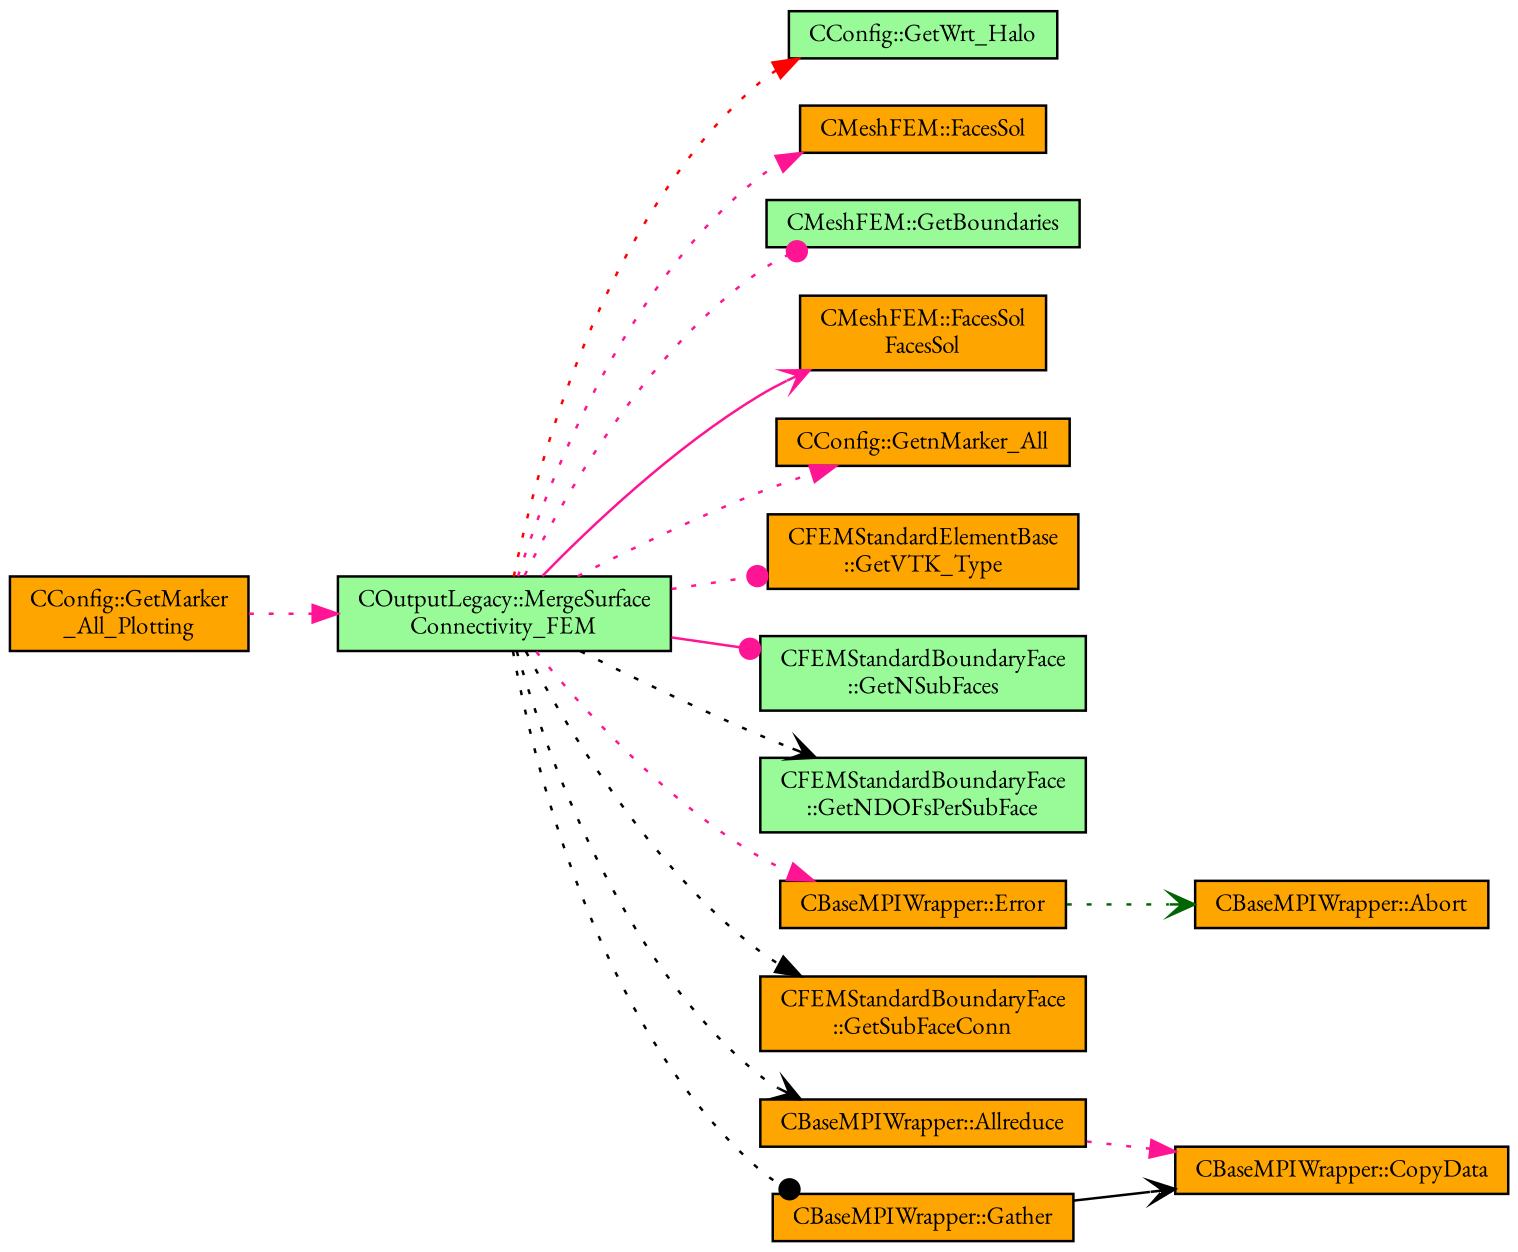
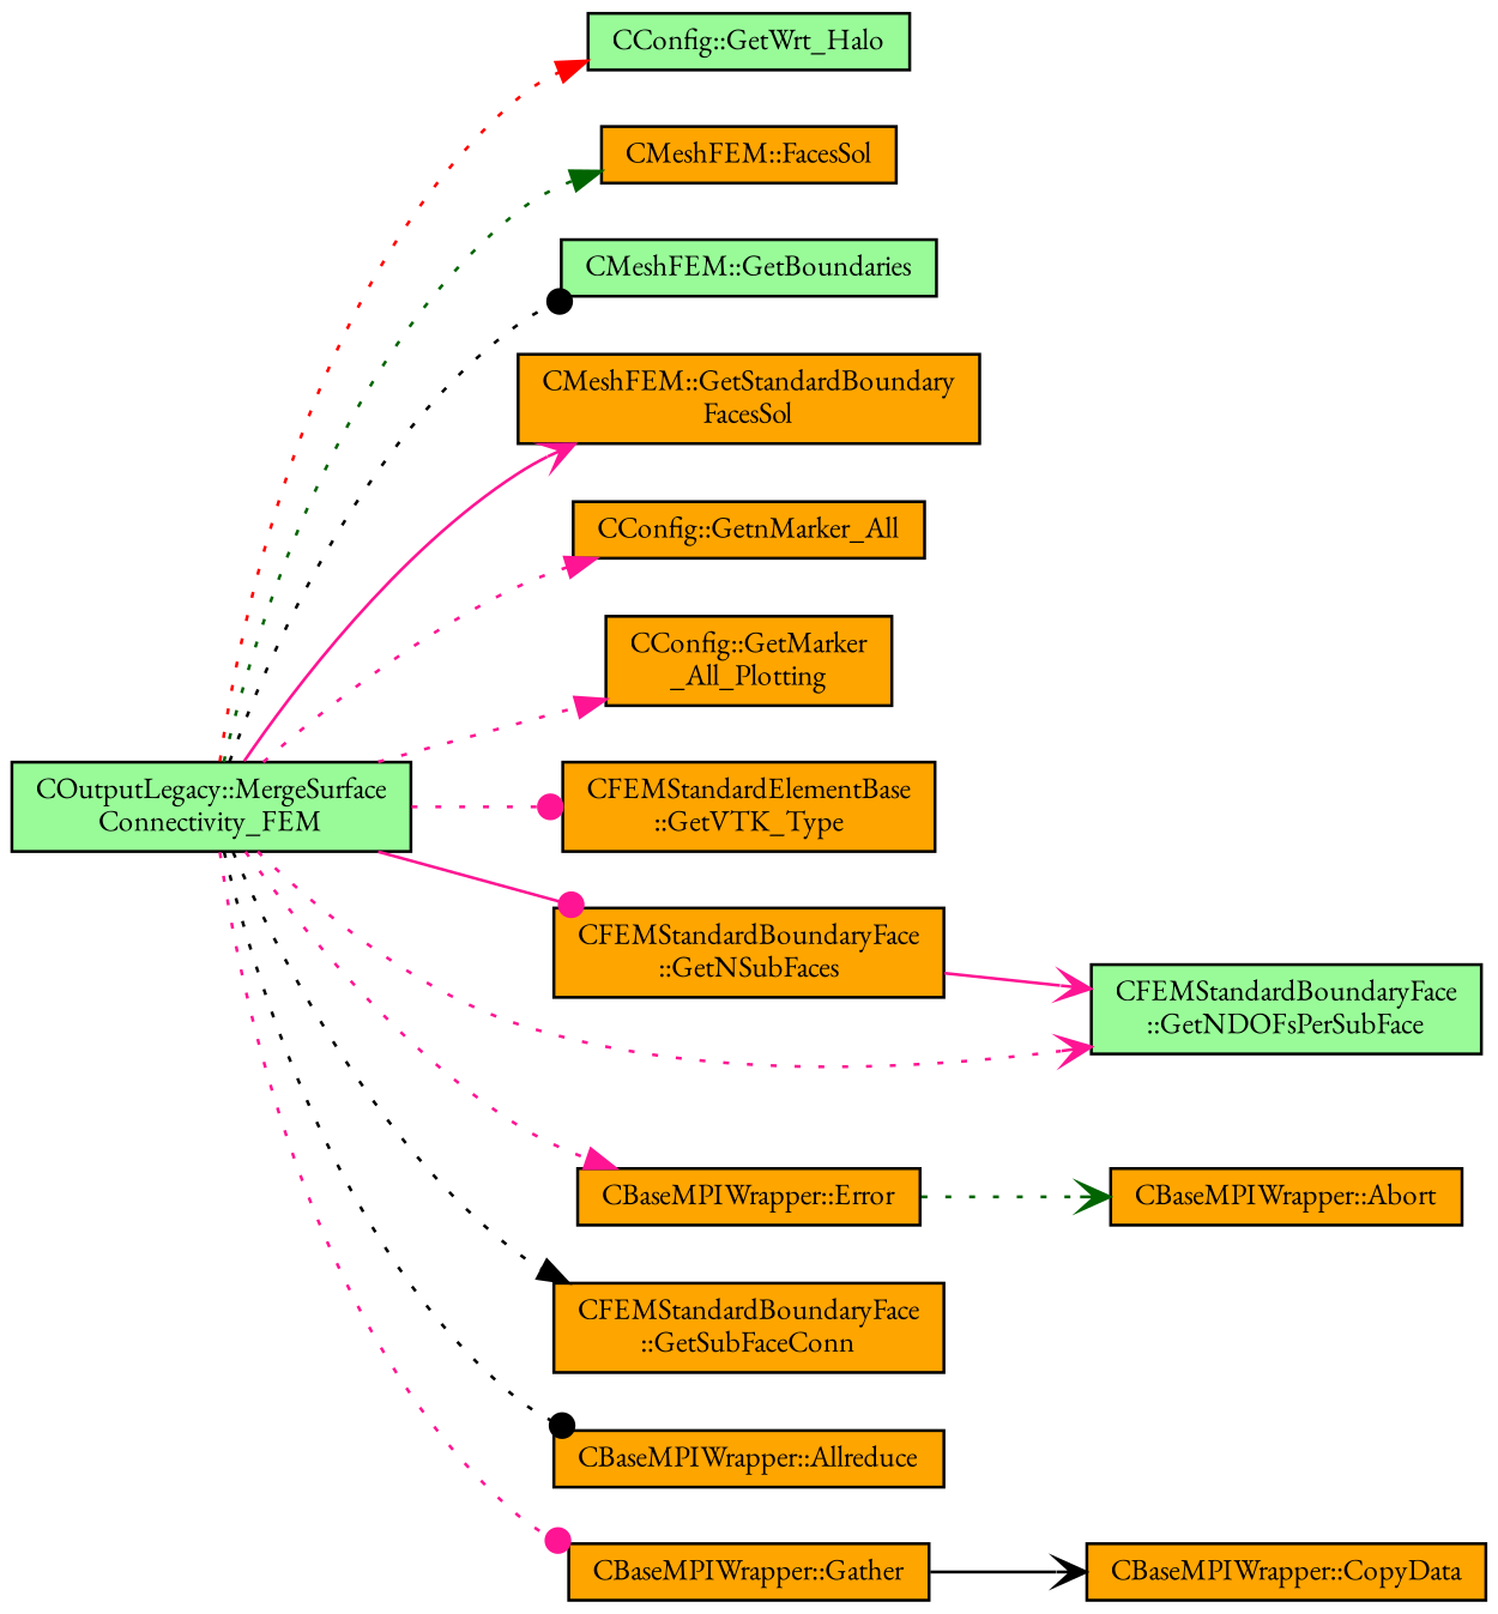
  digraph {
    fontname="EB Garamond"
    rankdir=LR
    node [color=black fillcolor=orange fontname="EB Garamond" fontsize=10 shape=record style=filled]
    edge [arrowhead=normal color=deeppink fontname="EB Garamond" fontsize=10 labelfontname=Helvetica labelfontsize=10 style=dotted]
    n1 [fillcolor=palegreen fontcolor=black height=0.2 label="COutputLegacy::MergeSurface\lConnectivity_FEM" width=0.4]
    n2 [fillcolor=palegreen height=0.2 label="CConfig::GetWrt_Halo" width=0.4]
    n3 [height=0.2 label="CMeshFEM::FacesSol" width=0.4]
    n4 [fillcolor=palegreen height=0.2 label="CMeshFEM::GetBoundaries" width=0.4]
-   n5 [height=0.2 label="CMeshFEM::FacesSol\lFacesSol" width=0.4]
+   n5 [height=0.2 label="CMeshFEM::GetStandardBoundary\lFacesSol" width=0.4]
    n6 [height=0.2 label="CConfig::GetnMarker_All" width=0.4]
    n7 [height=0.2 label="CConfig::GetMarker\l_All_Plotting" width=0.4]
    n8 [height=0.2 label="CFEMStandardElementBase\l::GetVTK_Type" width=0.4]
-   n9 [fillcolor=palegreen height=0.2 label="CFEMStandardBoundaryFace\l::GetNSubFaces" width=0.4]
+   n9 [height=0.2 label="CFEMStandardBoundaryFace\l::GetNSubFaces" width=0.4]
    n10 [fillcolor=palegreen height=0.2 label="CFEMStandardBoundaryFace\l::GetNDOFsPerSubFace" width=0.4]
    n11 [height=0.2 label="CBaseMPIWrapper::Error" width=0.4]
    n12 [height=0.2 label="CFEMStandardBoundaryFace\l::GetSubFaceConn" width=0.4]
    n13 [height=0.2 label="CBaseMPIWrapper::Allreduce" width=0.4]
    n14 [height=0.2 label="CBaseMPIWrapper::Gather" width=0.4]
    n15 [height=0.2 label="CBaseMPIWrapper::Abort" width=0.4]
    n16 [height=0.2 label="CBaseMPIWrapper::CopyData" width=0.4]
    n1 -> n2 [color=red]
-   n1 -> n3
-   n1 -> n4 [arrowhead=dot]
+   n1 -> n3 [color=darkgreen]
+   n1 -> n4 [arrowhead=dot color=black]
    n1 -> n5 [arrowhead=vee style=solid]
    n1 -> n6
-   n7 -> n1
+   n1 -> n7
    n1 -> n8 [arrowhead=dot]
    n1 -> n9 [arrowhead=dot style=solid]
-   n1 -> n10 [arrowhead=vee color=black]
+   n1 -> n10 [arrowhead=vee]
    n1 -> n11
    n1 -> n12 [color=black]
-   n1 -> n13 [arrowhead=vee color=black]
-   n1 -> n14 [arrowhead=dot color=black]
+   n1 -> n13 [arrowhead=dot color=black]
+   n1 -> n14 [arrowhead=dot]
+   n9 -> n10 [arrowhead=vee style=solid]
    n11 -> n15 [arrowhead=vee color=darkgreen]
-   n13 -> n16
    n14 -> n16 [arrowhead=vee color=black style=solid]
  }
